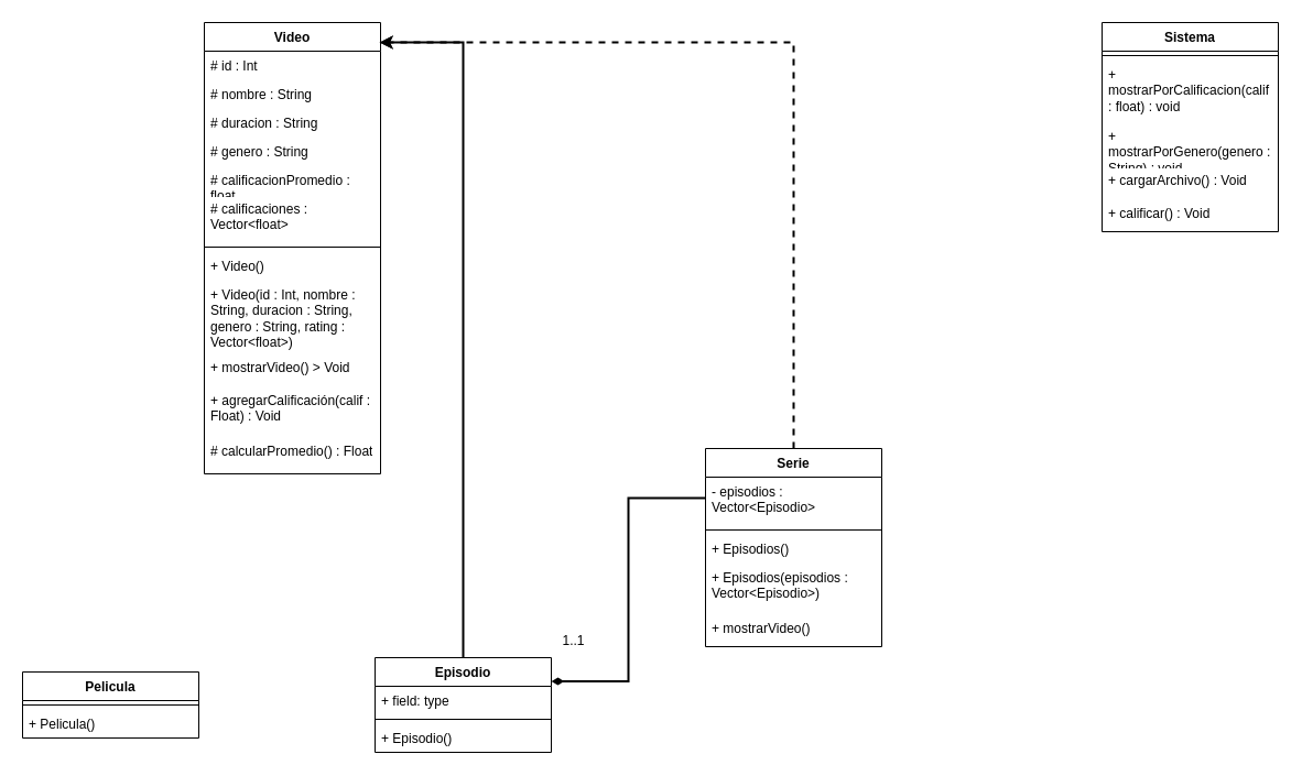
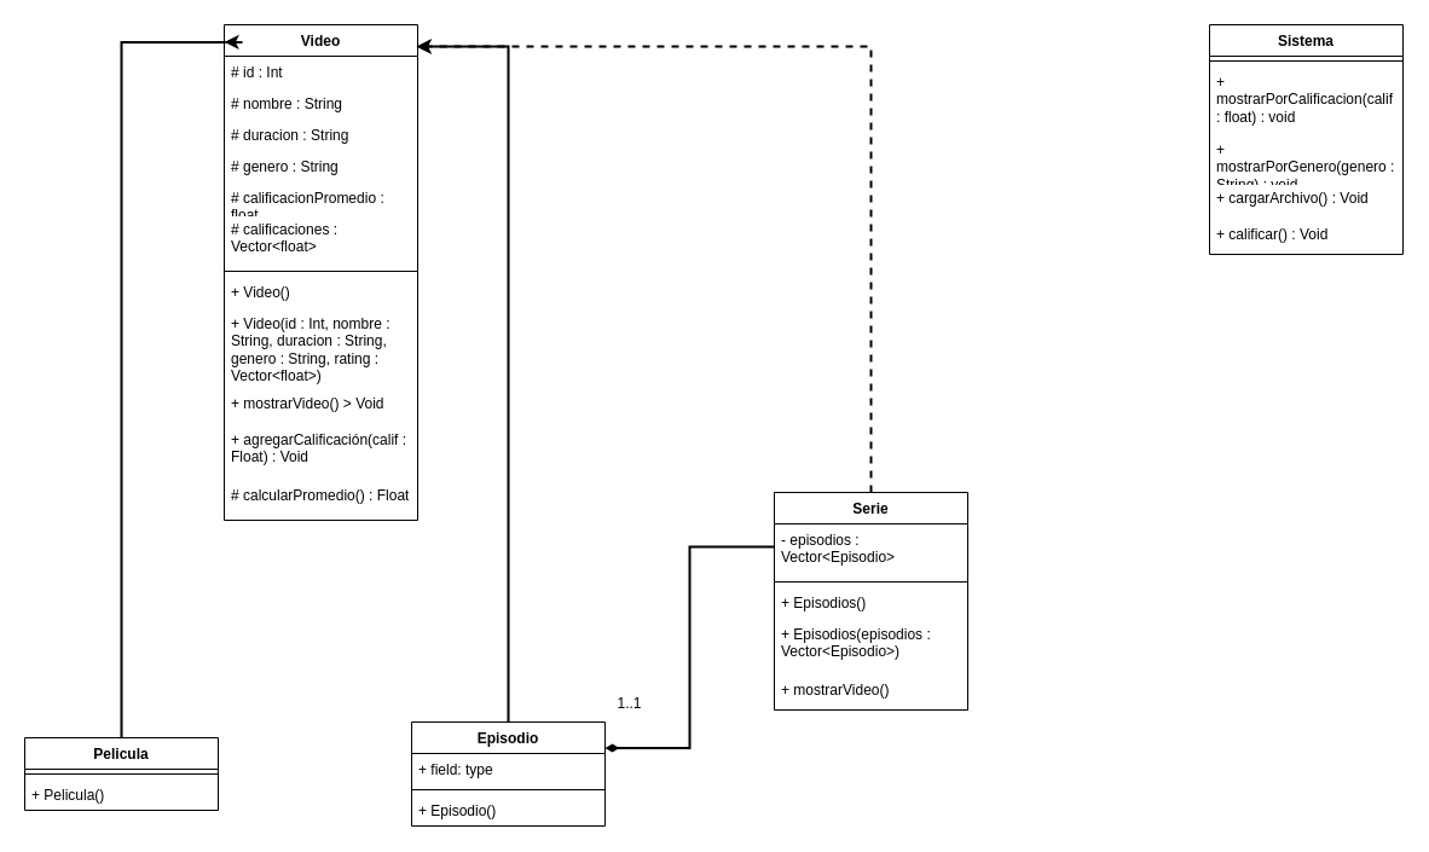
  <mxCell id="0" />
  <mxCell id="1" parent="0" />
  <mxCell id="2" value="Video" style="swimlane;fontStyle=1;align=center;verticalAlign=top;childLayout=stackLayout;horizontal=1;startSize=26;horizontalStack=0;resizeParent=1;resizeParentMax=0;resizeLast=0;collapsible=1;marginBottom=0;whiteSpace=wrap;html=1;" parent="1" vertex="1"><mxGeometry x="185" y="20" width="160" height="410" as="geometry" /></mxCell>
  <mxCell id="3" value="# id : Int" style="text;strokeColor=none;fillColor=none;align=left;verticalAlign=top;spacingLeft=4;spacingRight=4;overflow=hidden;rotatable=0;points=[[0,0.5],[1,0.5]];portConstraint=eastwest;whiteSpace=wrap;html=1;" parent="2" vertex="1"><mxGeometry y="26" width="160" height="26" as="geometry" /></mxCell>
  <mxCell id="4" value="# nombre : String" style="text;strokeColor=none;fillColor=none;align=left;verticalAlign=top;spacingLeft=4;spacingRight=4;overflow=hidden;rotatable=0;points=[[0,0.5],[1,0.5]];portConstraint=eastwest;whiteSpace=wrap;html=1;" parent="2" vertex="1"><mxGeometry y="52" width="160" height="26" as="geometry" /></mxCell>
  <mxCell id="5" value="# duracion : String" style="text;strokeColor=none;fillColor=none;align=left;verticalAlign=top;spacingLeft=4;spacingRight=4;overflow=hidden;rotatable=0;points=[[0,0.5],[1,0.5]];portConstraint=eastwest;whiteSpace=wrap;html=1;" parent="2" vertex="1"><mxGeometry y="78" width="160" height="26" as="geometry" /></mxCell>
  <mxCell id="6" value="# genero : String" style="text;strokeColor=none;fillColor=none;align=left;verticalAlign=top;spacingLeft=4;spacingRight=4;overflow=hidden;rotatable=0;points=[[0,0.5],[1,0.5]];portConstraint=eastwest;whiteSpace=wrap;html=1;" parent="2" vertex="1"><mxGeometry y="104" width="160" height="26" as="geometry" /></mxCell>
  <mxCell id="7" value="# calificacionPromedio : float" style="text;strokeColor=none;fillColor=none;align=left;verticalAlign=top;spacingLeft=4;spacingRight=4;overflow=hidden;rotatable=0;points=[[0,0.5],[1,0.5]];portConstraint=eastwest;whiteSpace=wrap;html=1;" parent="2" vertex="1"><mxGeometry y="130" width="160" height="26" as="geometry" /></mxCell>
  <mxCell id="8" value="# calificaciones : Vector&amp;lt;float&amp;gt;" style="text;strokeColor=none;fillColor=none;align=left;verticalAlign=top;spacingLeft=4;spacingRight=4;overflow=hidden;rotatable=0;points=[[0,0.5],[1,0.5]];portConstraint=eastwest;whiteSpace=wrap;html=1;" parent="2" vertex="1"><mxGeometry y="156" width="160" height="44" as="geometry" /></mxCell>
  <mxCell id="9" value="" style="line;strokeWidth=1;fillColor=none;align=left;verticalAlign=middle;spacingTop=-1;spacingLeft=3;spacingRight=3;rotatable=0;labelPosition=right;points=[];portConstraint=eastwest;strokeColor=inherit;" parent="2" vertex="1"><mxGeometry y="200" width="160" height="8" as="geometry" /></mxCell>
  <mxCell id="10" value="+ Video()" style="text;strokeColor=none;fillColor=none;align=left;verticalAlign=top;spacingLeft=4;spacingRight=4;overflow=hidden;rotatable=0;points=[[0,0.5],[1,0.5]];portConstraint=eastwest;whiteSpace=wrap;html=1;" parent="2" vertex="1"><mxGeometry y="208" width="160" height="26" as="geometry" /></mxCell>
  <mxCell id="11" value="+ Video(id : Int, nombre : String, duracion : String, genero : String, rating : Vector&amp;lt;float&amp;gt;)" style="text;strokeColor=none;fillColor=none;align=left;verticalAlign=top;spacingLeft=4;spacingRight=4;overflow=hidden;rotatable=0;points=[[0,0.5],[1,0.5]];portConstraint=eastwest;whiteSpace=wrap;html=1;" parent="2" vertex="1"><mxGeometry y="234" width="160" height="66" as="geometry" /></mxCell>
  <mxCell id="12" value="+ mostrarVideo() &amp;gt; Void" style="text;strokeColor=none;fillColor=none;align=left;verticalAlign=top;spacingLeft=4;spacingRight=4;overflow=hidden;rotatable=0;points=[[0,0.5],[1,0.5]];portConstraint=eastwest;whiteSpace=wrap;html=1;" parent="2" vertex="1"><mxGeometry y="300" width="160" height="30" as="geometry" /></mxCell>
  <mxCell id="13" value="+ agregarCalificación(calif : Float) : Void" style="text;strokeColor=none;fillColor=none;align=left;verticalAlign=top;spacingLeft=4;spacingRight=4;overflow=hidden;rotatable=0;points=[[0,0.5],[1,0.5]];portConstraint=eastwest;whiteSpace=wrap;html=1;" parent="2" vertex="1"><mxGeometry y="330" width="160" height="46" as="geometry" /></mxCell>
  <mxCell id="14" value="# calcularPromedio() : Float" style="text;strokeColor=none;fillColor=none;align=left;verticalAlign=top;spacingLeft=4;spacingRight=4;overflow=hidden;rotatable=0;points=[[0,0.5],[1,0.5]];portConstraint=eastwest;whiteSpace=wrap;html=1;" parent="2" vertex="1"><mxGeometry y="376" width="160" height="34" as="geometry" /></mxCell>
  <mxCell id="15" value="Pelicula" style="swimlane;fontStyle=1;align=center;verticalAlign=top;childLayout=stackLayout;horizontal=1;startSize=26;horizontalStack=0;resizeParent=1;resizeParentMax=0;resizeLast=0;collapsible=1;marginBottom=0;whiteSpace=wrap;html=1;" parent="1" vertex="1"><mxGeometry x="20" y="610" width="160" height="60" as="geometry" /></mxCell>
  <mxCell id="16" value="" style="line;strokeWidth=1;fillColor=none;align=left;verticalAlign=middle;spacingTop=-1;spacingLeft=3;spacingRight=3;rotatable=0;labelPosition=right;points=[];portConstraint=eastwest;strokeColor=inherit;" parent="15" vertex="1"><mxGeometry y="26" width="160" height="8" as="geometry" /></mxCell>
  <mxCell id="17" value="+ Pelicula()" style="text;strokeColor=none;fillColor=none;align=left;verticalAlign=top;spacingLeft=4;spacingRight=4;overflow=hidden;rotatable=0;points=[[0,0.5],[1,0.5]];portConstraint=eastwest;whiteSpace=wrap;html=1;" parent="15" vertex="1"><mxGeometry y="34" width="160" height="26" as="geometry" /></mxCell>
+ <mxCell id="18" style="edgeStyle=orthogonalEdgeStyle;rounded=0;orthogonalLoop=1;jettySize=auto;html=1;exitX=0.5;exitY=0;exitDx=0;exitDy=0;entryX=0;entryY=0.035;entryDx=0;entryDy=0;entryPerimeter=0;strokeWidth=2;" parent="1" source="15" target="2" edge="1"><mxGeometry relative="1" as="geometry" /></mxCell>
  <mxCell id="19" value="Episodio" style="swimlane;fontStyle=1;align=center;verticalAlign=top;childLayout=stackLayout;horizontal=1;startSize=26;horizontalStack=0;resizeParent=1;resizeParentMax=0;resizeLast=0;collapsible=1;marginBottom=0;whiteSpace=wrap;html=1;" parent="1" vertex="1"><mxGeometry x="340" y="597" width="160" height="86" as="geometry" /></mxCell>
  <mxCell id="20" value="+ field: type" style="text;strokeColor=none;fillColor=none;align=left;verticalAlign=top;spacingLeft=4;spacingRight=4;overflow=hidden;rotatable=0;points=[[0,0.5],[1,0.5]];portConstraint=eastwest;whiteSpace=wrap;html=1;" parent="19" vertex="1"><mxGeometry y="26" width="160" height="26" as="geometry" /></mxCell>
  <mxCell id="21" value="" style="line;strokeWidth=1;fillColor=none;align=left;verticalAlign=middle;spacingTop=-1;spacingLeft=3;spacingRight=3;rotatable=0;labelPosition=right;points=[];portConstraint=eastwest;strokeColor=inherit;" parent="19" vertex="1"><mxGeometry y="52" width="160" height="8" as="geometry" /></mxCell>
  <mxCell id="22" value="+ Episodio()" style="text;strokeColor=none;fillColor=none;align=left;verticalAlign=top;spacingLeft=4;spacingRight=4;overflow=hidden;rotatable=0;points=[[0,0.5],[1,0.5]];portConstraint=eastwest;whiteSpace=wrap;html=1;" parent="19" vertex="1"><mxGeometry y="60" width="160" height="26" as="geometry" /></mxCell>
  <mxCell id="23" style="edgeStyle=orthogonalEdgeStyle;rounded=0;orthogonalLoop=1;jettySize=auto;html=1;exitX=0.5;exitY=0;exitDx=0;exitDy=0;entryX=0.994;entryY=0.044;entryDx=0;entryDy=0;entryPerimeter=0;strokeWidth=2;" parent="1" source="19" target="2" edge="1"><mxGeometry relative="1" as="geometry" /></mxCell>
  <mxCell id="24" style="edgeStyle=orthogonalEdgeStyle;rounded=0;orthogonalLoop=1;jettySize=auto;html=1;exitX=0;exitY=0.25;exitDx=0;exitDy=0;entryX=1;entryY=0.25;entryDx=0;entryDy=0;endArrow=diamondThin;endFill=1;strokeWidth=2;" parent="1" source="25" target="19" edge="1"><mxGeometry relative="1" as="geometry" /></mxCell>
  <mxCell id="25" value="Serie" style="swimlane;fontStyle=1;align=center;verticalAlign=top;childLayout=stackLayout;horizontal=1;startSize=26;horizontalStack=0;resizeParent=1;resizeParentMax=0;resizeLast=0;collapsible=1;marginBottom=0;whiteSpace=wrap;html=1;" parent="1" vertex="1"><mxGeometry x="640" y="407" width="160" height="180" as="geometry" /></mxCell>
  <mxCell id="26" value="- episodios : Vector&amp;lt;Episodio&amp;gt;" style="text;strokeColor=none;fillColor=none;align=left;verticalAlign=top;spacingLeft=4;spacingRight=4;overflow=hidden;rotatable=0;points=[[0,0.5],[1,0.5]];portConstraint=eastwest;whiteSpace=wrap;html=1;" parent="25" vertex="1"><mxGeometry y="26" width="160" height="44" as="geometry" /></mxCell>
  <mxCell id="27" value="" style="line;strokeWidth=1;fillColor=none;align=left;verticalAlign=middle;spacingTop=-1;spacingLeft=3;spacingRight=3;rotatable=0;labelPosition=right;points=[];portConstraint=eastwest;strokeColor=inherit;" parent="25" vertex="1"><mxGeometry y="70" width="160" height="8" as="geometry" /></mxCell>
  <mxCell id="28" value="+ Episodios()" style="text;strokeColor=none;fillColor=none;align=left;verticalAlign=top;spacingLeft=4;spacingRight=4;overflow=hidden;rotatable=0;points=[[0,0.5],[1,0.5]];portConstraint=eastwest;whiteSpace=wrap;html=1;" parent="25" vertex="1"><mxGeometry y="78" width="160" height="26" as="geometry" /></mxCell>
  <mxCell id="29" value="+ Episodios(episodios : Vector&amp;lt;Episodio&amp;gt;)" style="text;strokeColor=none;fillColor=none;align=left;verticalAlign=top;spacingLeft=4;spacingRight=4;overflow=hidden;rotatable=0;points=[[0,0.5],[1,0.5]];portConstraint=eastwest;whiteSpace=wrap;html=1;" parent="25" vertex="1"><mxGeometry y="104" width="160" height="46" as="geometry" /></mxCell>
  <mxCell id="30" value="+ mostrarVideo()" style="text;strokeColor=none;fillColor=none;align=left;verticalAlign=top;spacingLeft=4;spacingRight=4;overflow=hidden;rotatable=0;points=[[0,0.5],[1,0.5]];portConstraint=eastwest;whiteSpace=wrap;html=1;" parent="25" vertex="1"><mxGeometry y="150" width="160" height="30" as="geometry" /></mxCell>
  <mxCell id="31" style="edgeStyle=orthogonalEdgeStyle;rounded=0;orthogonalLoop=1;jettySize=auto;html=1;exitX=0.5;exitY=0;exitDx=0;exitDy=0;entryX=0.994;entryY=0.044;entryDx=0;entryDy=0;entryPerimeter=0;strokeWidth=2;dashed=1;" parent="1" source="25" target="2" edge="1"><mxGeometry relative="1" as="geometry" /></mxCell>
  <mxCell id="32" value="&lt;div&gt;1..1&lt;/div&gt;" style="text;html=1;align=center;verticalAlign=middle;resizable=0;points=[];autosize=1;strokeColor=none;fillColor=none;" parent="1" vertex="1"><mxGeometry x="500" y="567" width="40" height="30" as="geometry" /></mxCell>
  <mxCell id="33" value="Sistema" style="swimlane;fontStyle=1;align=center;verticalAlign=top;childLayout=stackLayout;horizontal=1;startSize=26;horizontalStack=0;resizeParent=1;resizeParentMax=0;resizeLast=0;collapsible=1;marginBottom=0;whiteSpace=wrap;html=1;" parent="1" vertex="1"><mxGeometry x="1000" y="20" width="160" height="190" as="geometry" /></mxCell>
  <mxCell id="34" value="" style="line;strokeWidth=1;fillColor=none;align=left;verticalAlign=middle;spacingTop=-1;spacingLeft=3;spacingRight=3;rotatable=0;labelPosition=right;points=[];portConstraint=eastwest;strokeColor=inherit;" parent="33" vertex="1"><mxGeometry y="26" width="160" height="8" as="geometry" /></mxCell>
  <mxCell id="35" value="+ mostrarPorCalificacion(calif : float) : void" style="text;strokeColor=none;fillColor=none;align=left;verticalAlign=top;spacingLeft=4;spacingRight=4;overflow=hidden;rotatable=0;points=[[0,0.5],[1,0.5]];portConstraint=eastwest;whiteSpace=wrap;html=1;" parent="33" vertex="1"><mxGeometry y="34" width="160" height="56" as="geometry" /></mxCell>
  <mxCell id="36" value="+ mostrarPorGenero(genero : String) : void" style="text;strokeColor=none;fillColor=none;align=left;verticalAlign=top;spacingLeft=4;spacingRight=4;overflow=hidden;rotatable=0;points=[[0,0.5],[1,0.5]];portConstraint=eastwest;whiteSpace=wrap;html=1;" parent="33" vertex="1"><mxGeometry y="90" width="160" height="40" as="geometry" /></mxCell>
  <mxCell id="37" value="+ cargarArchivo() : Void" style="text;strokeColor=none;fillColor=none;align=left;verticalAlign=top;spacingLeft=4;spacingRight=4;overflow=hidden;rotatable=0;points=[[0,0.5],[1,0.5]];portConstraint=eastwest;whiteSpace=wrap;html=1;" parent="33" vertex="1"><mxGeometry y="130" width="160" height="30" as="geometry" /></mxCell>
  <mxCell id="38" value="+ calificar() : Void" style="text;strokeColor=none;fillColor=none;align=left;verticalAlign=top;spacingLeft=4;spacingRight=4;overflow=hidden;rotatable=0;points=[[0,0.5],[1,0.5]];portConstraint=eastwest;whiteSpace=wrap;html=1;" parent="33" vertex="1"><mxGeometry y="160" width="160" height="30" as="geometry" /></mxCell>
